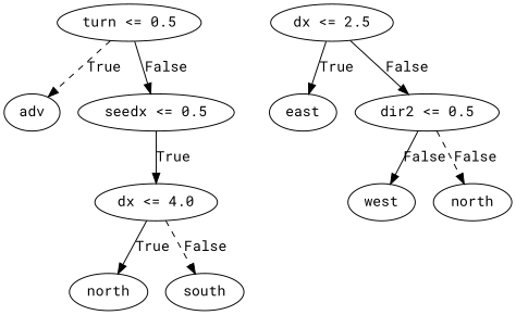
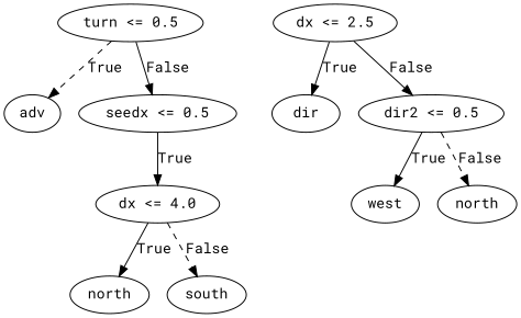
  digraph {
    fontname="Roboto Mono"
    node [fontname="Roboto Mono"]
    edge [fontname="Roboto Mono"]
    n1 [label="turn <= 0.5"]
    n2 [label=adv]
    n3 [label="seedx <= 0.5"]
    n4 [label="dx <= 4.0"]
    n5 [label=north]
    n6 [label=south]
    n7 [label="dx <= 2.5"]
-   n8 [label=east]
+   n8 [label=dir]
    n9 [label="dir2 <= 0.5"]
    n10 [label=west]
    n11 [label=north]
    n1 -> n2 [label=True style=dashed]
    n1 -> n3 [label=False style=solid]
    n3 -> n4 [label=True]
    n4 -> n5 [label=True]
    n4 -> n6 [label=False style=dashed]
    n7 -> n8 [label=True]
    n7 -> n9 [label=False style=solid]
-   n9 -> n10 [label=False]
+   n9 -> n10 [label=True]
    n9 -> n11 [label=False style=dashed]
  }
